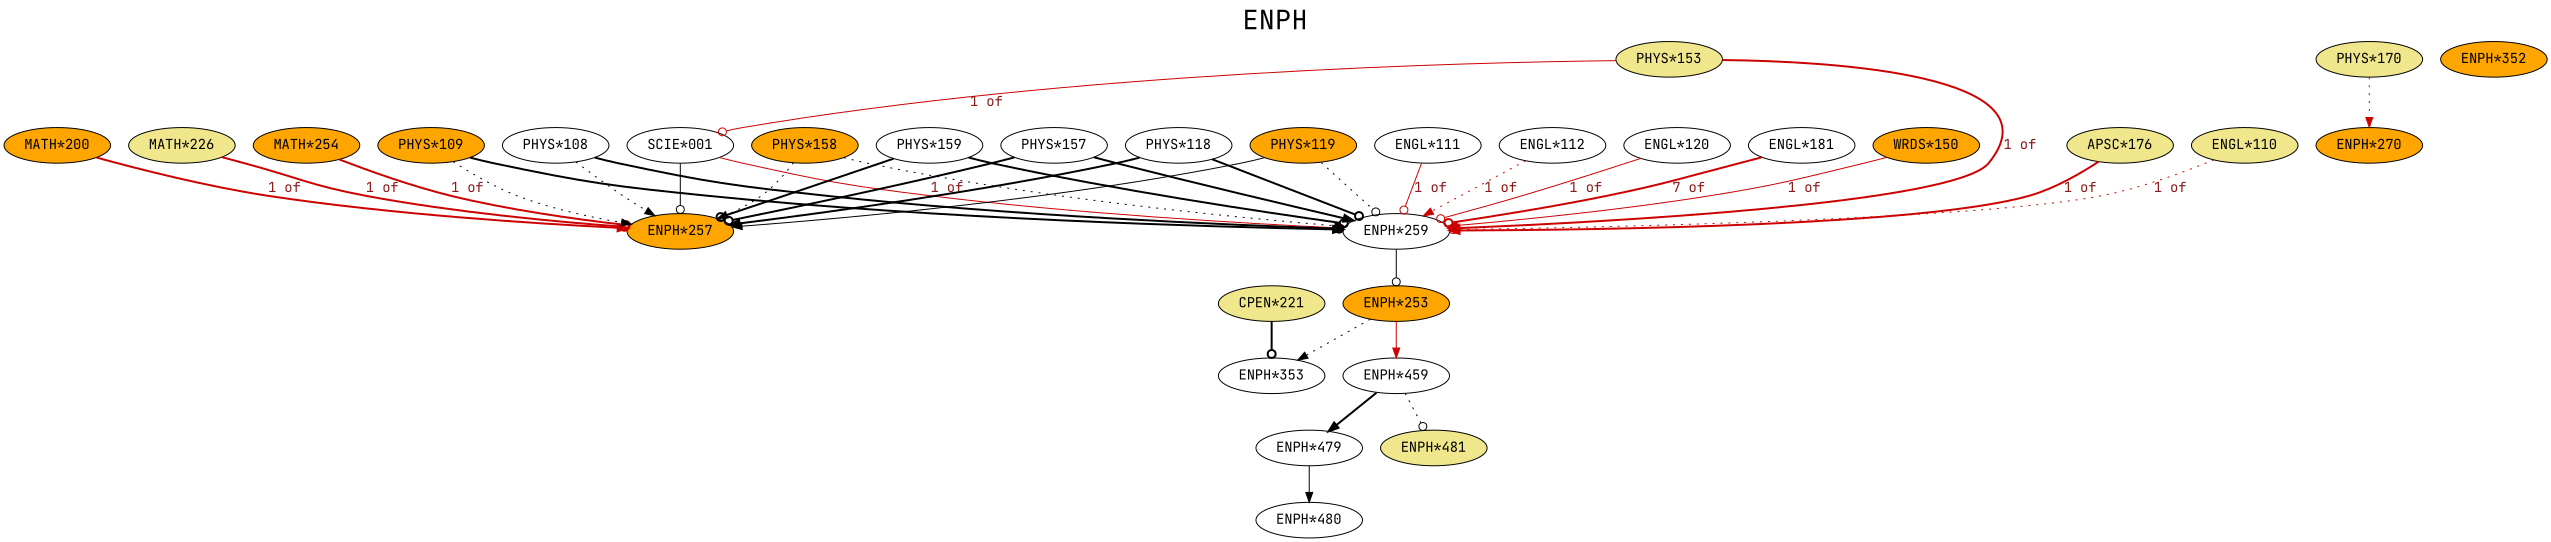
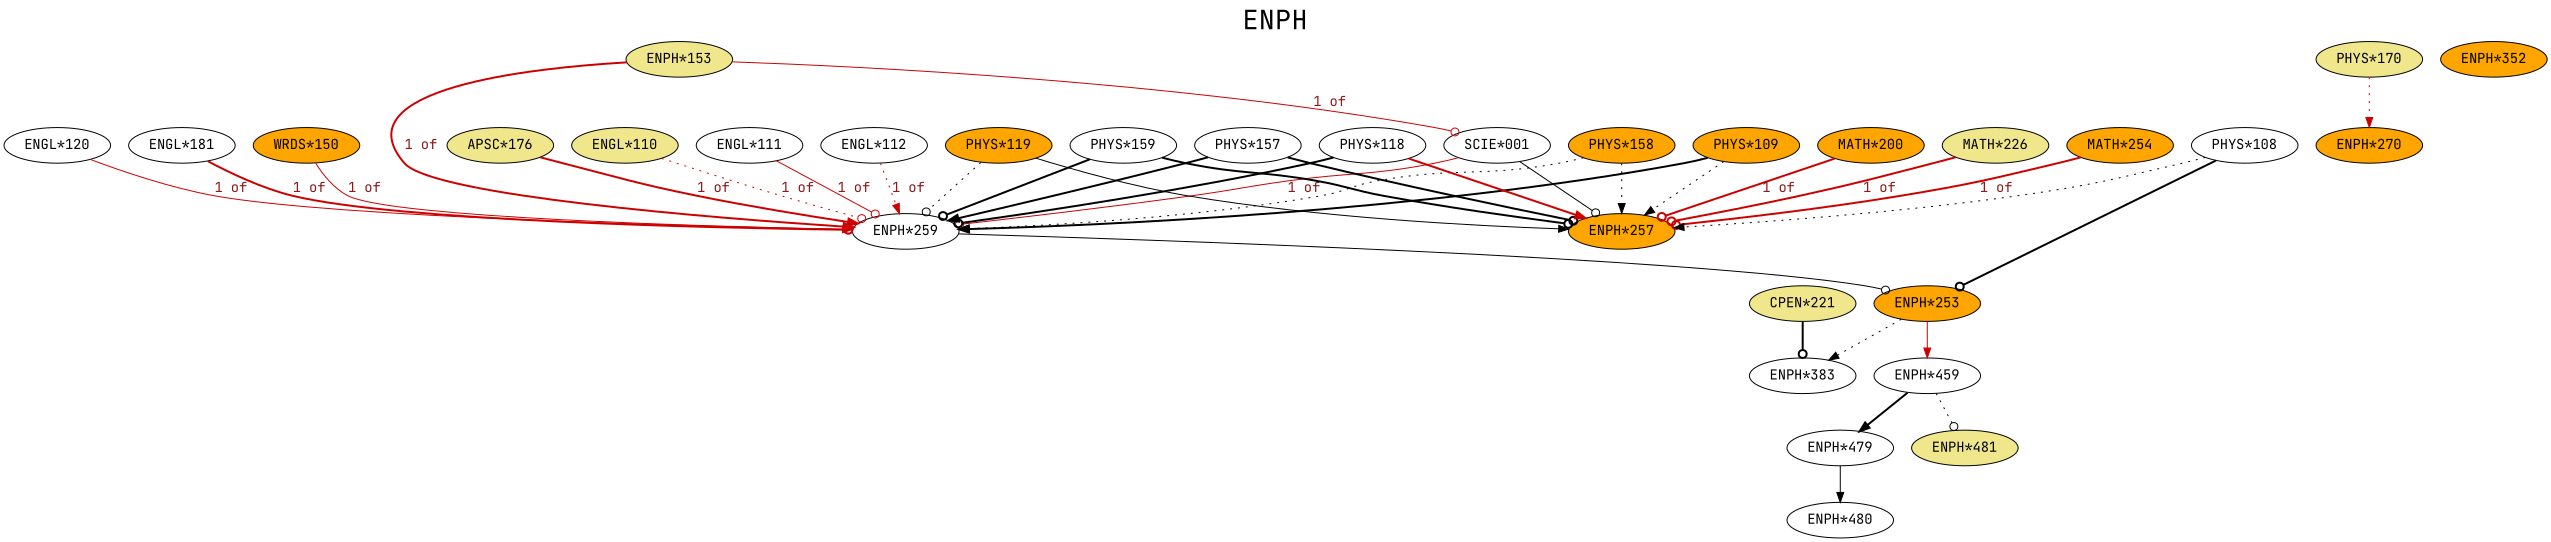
  digraph {
    fontname="JetBrains Mono"
    fontsize=27
    label=ENPH
    labelloc=t
    node [fillcolor=white fontname="JetBrains Mono" style=filled]
    edge [arrowhead=odot fontname="JetBrains Mono" style=bold]
    "ENPH*253" [fillcolor=orange]
    "ENPH*259"
-   "ENPH*353"
+   "ENPH*353" [label="ENPH*383"]
    "ENPH*459"
    "ENPH*479"
    "ENPH*481" [fillcolor=khaki]
    "SCIE*001"
    "ENPH*257" [fillcolor=orange]
    "MATH*200" [fillcolor=orange]
    "MATH*226" [fillcolor=khaki]
    "MATH*254" [fillcolor=orange]
    "PHYS*108"
    "PHYS*109" [fillcolor=orange]
-   "PHYS*153" [fillcolor=khaki]
+   "PHYS*153" [fillcolor=khaki label="ENPH*153"]
    "PHYS*157"
    "PHYS*158" [fillcolor=orange]
    "PHYS*159"
    "PHYS*118"
    "PHYS*119" [fillcolor=orange]
    "APSC*176" [fillcolor=khaki]
    "ENGL*110" [fillcolor=khaki]
    "ENGL*111"
    "ENGL*112"
    "ENGL*120"
    n25 [label="ENGL*181"]
    "WRDS*150" [fillcolor=orange]
    "PHYS*170" [fillcolor=khaki]
    "ENPH*270" [fillcolor=orange]
    "ENPH*352" [fillcolor=orange]
    "CPEN*221" [fillcolor=khaki]
    "ENPH*480"
    "ENPH*253" -> "ENPH*353" [arrowhead=normal style=dotted]
    "ENPH*253" -> "ENPH*459" [arrowhead=normal color=red3 style=solid]
    "ENPH*259" -> "ENPH*253" [style=solid]
    "ENPH*459" -> "ENPH*479" [arrowhead=normal]
    "ENPH*459" -> "ENPH*481" [style=dotted]
    "ENPH*479" -> "ENPH*480" [arrowhead=normal style=solid]
    "SCIE*001" -> "ENPH*259" [color=red3 fontcolor=firebrick4 label="1 of" style=solid]
    "SCIE*001" -> "ENPH*257" [style=solid]
-   "MATH*200" -> "ENPH*257" [arrowhead=normal color=red3 fontcolor=firebrick4 label="1 of"]
+   "MATH*200" -> "ENPH*257" [color=red3 fontcolor=firebrick4 label="1 of"]
    "MATH*226" -> "ENPH*257" [color=red3 fontcolor=firebrick4 label="1 of"]
    "MATH*254" -> "ENPH*257" [color=red3 fontcolor=firebrick4 label="1 of"]
-   "PHYS*108" -> "ENPH*259"
+   "PHYS*108" -> "ENPH*253"
    "PHYS*108" -> "ENPH*257" [arrowhead=normal style=dotted]
    "PHYS*109" -> "ENPH*259" [arrowhead=normal]
    "PHYS*109" -> "ENPH*257" [arrowhead=normal style=dotted]
    "PHYS*153" -> "ENPH*259" [arrowhead=normal color=red3 fontcolor=firebrick4 label="1 of"]
    "PHYS*153" -> "SCIE*001" [color=red3 fontcolor=firebrick4 label="1 of" style=solid]
    "PHYS*157" -> "ENPH*259" [arrowhead=normal]
    "PHYS*157" -> "ENPH*257"
    "PHYS*158" -> "ENPH*259" [arrowhead=normal style=dotted]
    "PHYS*158" -> "ENPH*257" [arrowhead=normal style=dotted]
    "PHYS*159" -> "ENPH*259"
    "PHYS*159" -> "ENPH*257"
    "PHYS*118" -> "ENPH*259"
-   "PHYS*118" -> "ENPH*257" [arrowhead=normal]
+   "PHYS*118" -> "ENPH*257" [arrowhead=normal color=red3]
    "PHYS*119" -> "ENPH*259" [style=dotted]
    "PHYS*119" -> "ENPH*257" [arrowhead=normal style=solid]
    "APSC*176" -> "ENPH*259" [arrowhead=normal color=red3 fontcolor=firebrick4 label="1 of"]
    "ENGL*110" -> "ENPH*259" [color=red3 fontcolor=firebrick4 label="1 of" style=dotted]
    "ENGL*111" -> "ENPH*259" [color=red3 fontcolor=firebrick4 label="1 of" style=solid]
    "ENGL*112" -> "ENPH*259" [arrowhead=normal color=red3 fontcolor=firebrick4 label="1 of" style=dotted]
    "ENGL*120" -> "ENPH*259" [color=red3 fontcolor=firebrick4 label="1 of" style=solid]
-   n25 -> "ENPH*259" [color=red3 fontcolor=firebrick4 label="7 of"]
+   n25 -> "ENPH*259" [color=red3 fontcolor=firebrick4 label="1 of"]
    "WRDS*150" -> "ENPH*259" [arrowhead=normal color=red3 fontcolor=firebrick4 label="1 of" style=solid]
    "PHYS*170" -> "ENPH*270" [arrowhead=normal color=red3 style=dotted]
    "CPEN*221" -> "ENPH*353"
  }
